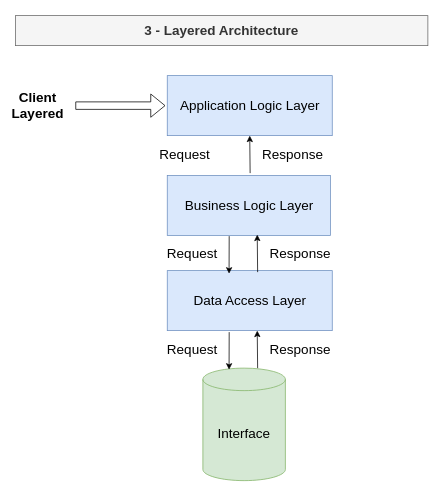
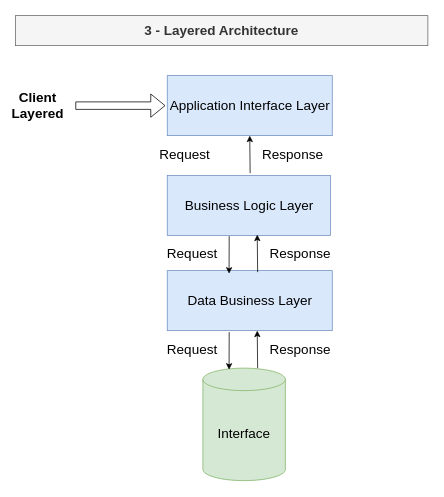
  <mxCell id="0" />
  <mxCell id="1" parent="0" />
  <mxCell id="2" value="&lt;font style=&quot;font-size: 18px;&quot;&gt;Interface&lt;/font&gt;" style="shape=cylinder3;whiteSpace=wrap;html=1;boundedLbl=1;backgroundOutline=1;size=15;fillColor=#d5e8d4;strokeColor=#82b366;" vertex="1" parent="1"><mxGeometry x="270" y="490" width="110" height="150" as="geometry" /></mxCell>
- <mxCell id="3" value="&lt;font style=&quot;font-size: 18px;&quot;&gt;Application Logic Layer&lt;br&gt;&lt;/font&gt;" style="rounded=0;whiteSpace=wrap;html=1;fillColor=#dae8fc;strokeColor=#6c8ebf;" vertex="1" parent="1"><mxGeometry x="222.5" y="100" width="220" height="80" as="geometry" /></mxCell>
+ <mxCell id="3" value="&lt;font style=&quot;font-size: 18px;&quot;&gt;Application Interface Layer&lt;br&gt;&lt;/font&gt;" style="rounded=0;whiteSpace=wrap;html=1;fillColor=#dae8fc;strokeColor=#6c8ebf;" vertex="1" parent="1"><mxGeometry x="222.5" y="100" width="220" height="80" as="geometry" /></mxCell>
  <mxCell id="4" value="3 - Layered Architecture" style="text;html=1;strokeColor=#666666;fillColor=#f5f5f5;align=center;verticalAlign=middle;whiteSpace=wrap;rounded=0;fontSize=18;fontStyle=1;fontColor=#333333;" vertex="1" parent="1"><mxGeometry x="20" y="20" width="550" height="40" as="geometry" /></mxCell>
  <mxCell id="5" value="&lt;font style=&quot;font-size: 18px;&quot;&gt;Business Logic Layer&lt;br&gt;&lt;/font&gt;" style="rounded=0;whiteSpace=wrap;html=1;fillColor=#dae8fc;strokeColor=#6c8ebf;" vertex="1" parent="1"><mxGeometry x="222.5" y="233" width="217.5" height="80" as="geometry" /></mxCell>
- <mxCell id="6" value="&lt;font style=&quot;font-size: 18px;&quot;&gt;Data Access Layer&lt;br&gt;&lt;/font&gt;" style="rounded=0;whiteSpace=wrap;html=1;fillColor=#dae8fc;strokeColor=#6c8ebf;" vertex="1" parent="1"><mxGeometry x="222.5" y="360" width="220" height="80" as="geometry" /></mxCell>
+ <mxCell id="6" value="&lt;font style=&quot;font-size: 18px;&quot;&gt;Data Business Layer&lt;br&gt;&lt;/font&gt;" style="rounded=0;whiteSpace=wrap;html=1;fillColor=#dae8fc;strokeColor=#6c8ebf;" vertex="1" parent="1"><mxGeometry x="222.5" y="360" width="220" height="80" as="geometry" /></mxCell>
  <mxCell id="7" value="" style="shape=flexArrow;endArrow=classic;html=1;rounded=0;fontSize=18;" edge="1" parent="1"><mxGeometry width="50" height="50" relative="1" as="geometry"><mxPoint x="100" y="140" as="sourcePoint" /><mxPoint x="220" y="140" as="targetPoint" /></mxGeometry></mxCell>
  <mxCell id="8" value="&lt;b&gt;Client&lt;br&gt;Layered&lt;/b&gt;" style="text;html=1;strokeColor=none;fillColor=none;align=center;verticalAlign=middle;whiteSpace=wrap;rounded=0;fontSize=18;" vertex="1" parent="1"><mxGeometry x="20" y="125" width="60" height="30" as="geometry" /></mxCell>
  <mxCell id="9" value="" style="endArrow=classic;html=1;rounded=0;fontSize=18;entryX=0.5;entryY=1;entryDx=0;entryDy=0;" edge="1" parent="1" target="3"><mxGeometry width="50" height="50" relative="1" as="geometry"><mxPoint x="333" y="230" as="sourcePoint" /><mxPoint x="304.928" y="242.04" as="targetPoint" /></mxGeometry></mxCell>
  <mxCell id="10" value="Request" style="text;html=1;strokeColor=none;fillColor=none;align=center;verticalAlign=middle;whiteSpace=wrap;rounded=0;fontSize=18;" vertex="1" parent="1"><mxGeometry x="216" y="190" width="60" height="30" as="geometry" /></mxCell>
  <mxCell id="11" value="Response" style="text;html=1;strokeColor=none;fillColor=none;align=center;verticalAlign=middle;whiteSpace=wrap;rounded=0;fontSize=18;" vertex="1" parent="1"><mxGeometry x="360" y="190" width="60" height="30" as="geometry" /></mxCell>
  <mxCell id="12" value="" style="endArrow=classic;html=1;rounded=0;fontSize=18;entryX=0.333;entryY=-0.012;entryDx=0;entryDy=0;entryPerimeter=0;exitX=0.33;exitY=1.025;exitDx=0;exitDy=0;exitPerimeter=0;" edge="1" parent="1"><mxGeometry width="50" height="50" relative="1" as="geometry"><mxPoint x="305.1" y="314" as="sourcePoint" /><mxPoint x="304.928" y="364.04" as="targetPoint" /></mxGeometry></mxCell>
  <mxCell id="13" value="" style="endArrow=classic;html=1;rounded=0;fontSize=18;entryX=0.5;entryY=1;entryDx=0;entryDy=0;" edge="1" parent="1"><mxGeometry width="50" height="50" relative="1" as="geometry"><mxPoint x="343" y="362" as="sourcePoint" /><mxPoint x="342.5" y="312" as="targetPoint" /></mxGeometry></mxCell>
  <mxCell id="14" value="Request" style="text;html=1;strokeColor=none;fillColor=none;align=center;verticalAlign=middle;whiteSpace=wrap;rounded=0;fontSize=18;" vertex="1" parent="1"><mxGeometry x="226" y="322" width="60" height="30" as="geometry" /></mxCell>
  <mxCell id="15" value="Response" style="text;html=1;strokeColor=none;fillColor=none;align=center;verticalAlign=middle;whiteSpace=wrap;rounded=0;fontSize=18;" vertex="1" parent="1"><mxGeometry x="370" y="322" width="60" height="30" as="geometry" /></mxCell>
  <mxCell id="16" value="" style="endArrow=classic;html=1;rounded=0;fontSize=18;entryX=0.333;entryY=-0.012;entryDx=0;entryDy=0;entryPerimeter=0;exitX=0.33;exitY=1.025;exitDx=0;exitDy=0;exitPerimeter=0;" edge="1" parent="1"><mxGeometry width="50" height="50" relative="1" as="geometry"><mxPoint x="305.1" y="442" as="sourcePoint" /><mxPoint x="304.928" y="492.04" as="targetPoint" /></mxGeometry></mxCell>
  <mxCell id="17" value="" style="endArrow=classic;html=1;rounded=0;fontSize=18;entryX=0.5;entryY=1;entryDx=0;entryDy=0;" edge="1" parent="1"><mxGeometry width="50" height="50" relative="1" as="geometry"><mxPoint x="343" y="490" as="sourcePoint" /><mxPoint x="342.5" y="440" as="targetPoint" /></mxGeometry></mxCell>
  <mxCell id="18" value="Request" style="text;html=1;strokeColor=none;fillColor=none;align=center;verticalAlign=middle;whiteSpace=wrap;rounded=0;fontSize=18;" vertex="1" parent="1"><mxGeometry x="226" y="450" width="60" height="30" as="geometry" /></mxCell>
  <mxCell id="19" value="Response" style="text;html=1;strokeColor=none;fillColor=none;align=center;verticalAlign=middle;whiteSpace=wrap;rounded=0;fontSize=18;" vertex="1" parent="1"><mxGeometry x="370" y="450" width="60" height="30" as="geometry" /></mxCell>
